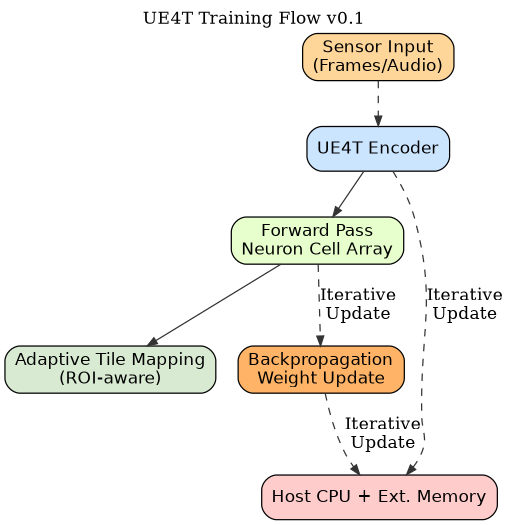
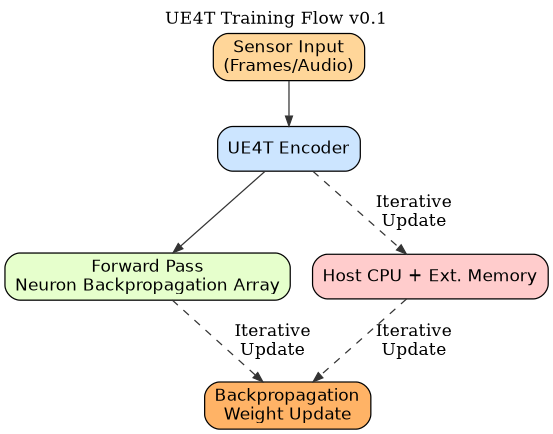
  digraph {
    label="UE4T Training Flow v0.1"
    labelloc=t
    rankdir=TB
    node [fontname=Helvetica shape=box style="rounded,filled"]
    edge [arrowsize=0.8 color="#333333"]
    n1 [fillcolor="#FFD699" label="Sensor Input\n(Frames/Audio)"]
    n2 [fillcolor="#CCE5FF" label="UE4T Encoder"]
-   n3 [fillcolor="#E6FFCC" label="Forward Pass\nNeuron Cell Array"]
+   n3 [fillcolor="#E6FFCC" label="Forward Pass\nNeuron Backpropagation Array"]
    n4 [fillcolor="#FFCCCC" label="Host CPU + Ext. Memory"]
-   n5 [fillcolor="#D9EAD3" label="Adaptive Tile Mapping\n(ROI-aware)"]
    n6 [fillcolor="#FFB366" label="Backpropagation\nWeight Update"]
-   n1 -> n2 [style=dashed]
+   n1 -> n2
    n2 -> n3
    n2 -> n4 [label="Iterative\nUpdate" style=dashed]
-   n3 -> n5
    n3 -> n6 [label="Iterative\nUpdate" style=dashed]
-   n6 -> n4 [label="Iterative\nUpdate" style=dashed]
+   n4 -> n6 [label="Iterative\nUpdate" style=dashed]
  }
